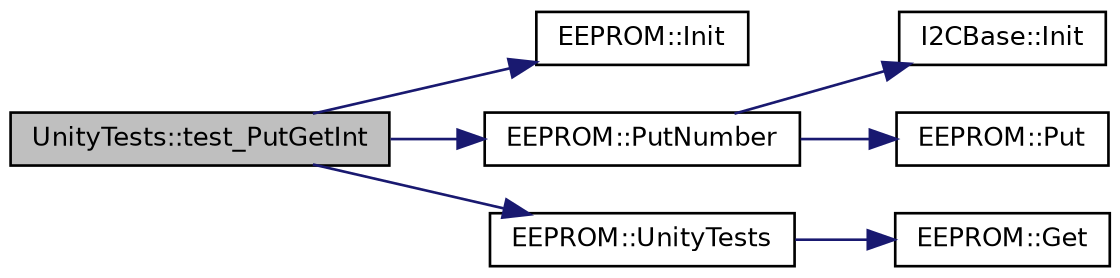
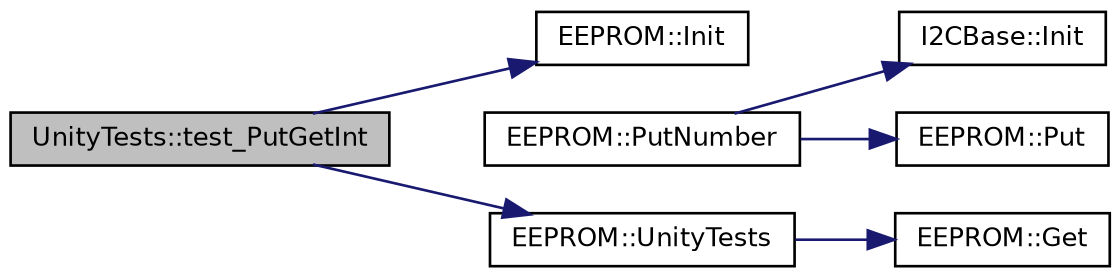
  digraph {
    rankdir=LR
    node [color=black fillcolor=white fontname=Helvetica fontsize=10 shape=record style=filled]
    edge [color=midnightblue fontname=Helvetica fontsize=10 labelfontname=Helvetica labelfontsize=10 style=solid]
    n1 [fillcolor=grey75 fontcolor=black height=0.2 label="UnityTests::test_PutGetInt" width=0.4]
    n2 [height=0.2 label="EEPROM::Init" width=0.4]
    n3 [height=0.2 label="EEPROM::PutNumber" width=0.4]
    n4 [height=0.2 label="EEPROM::UnityTests" width=0.4]
    n5 [height=0.2 label="I2CBase::Init" width=0.4]
    n6 [height=0.2 label="EEPROM::Put" width=0.4]
    n7 [height=0.2 label="EEPROM::Get" width=0.4]
    n1 -> n2
-   n1 -> n3
    n1 -> n4
    n3 -> n5
    n3 -> n6
    n4 -> n7
  }
